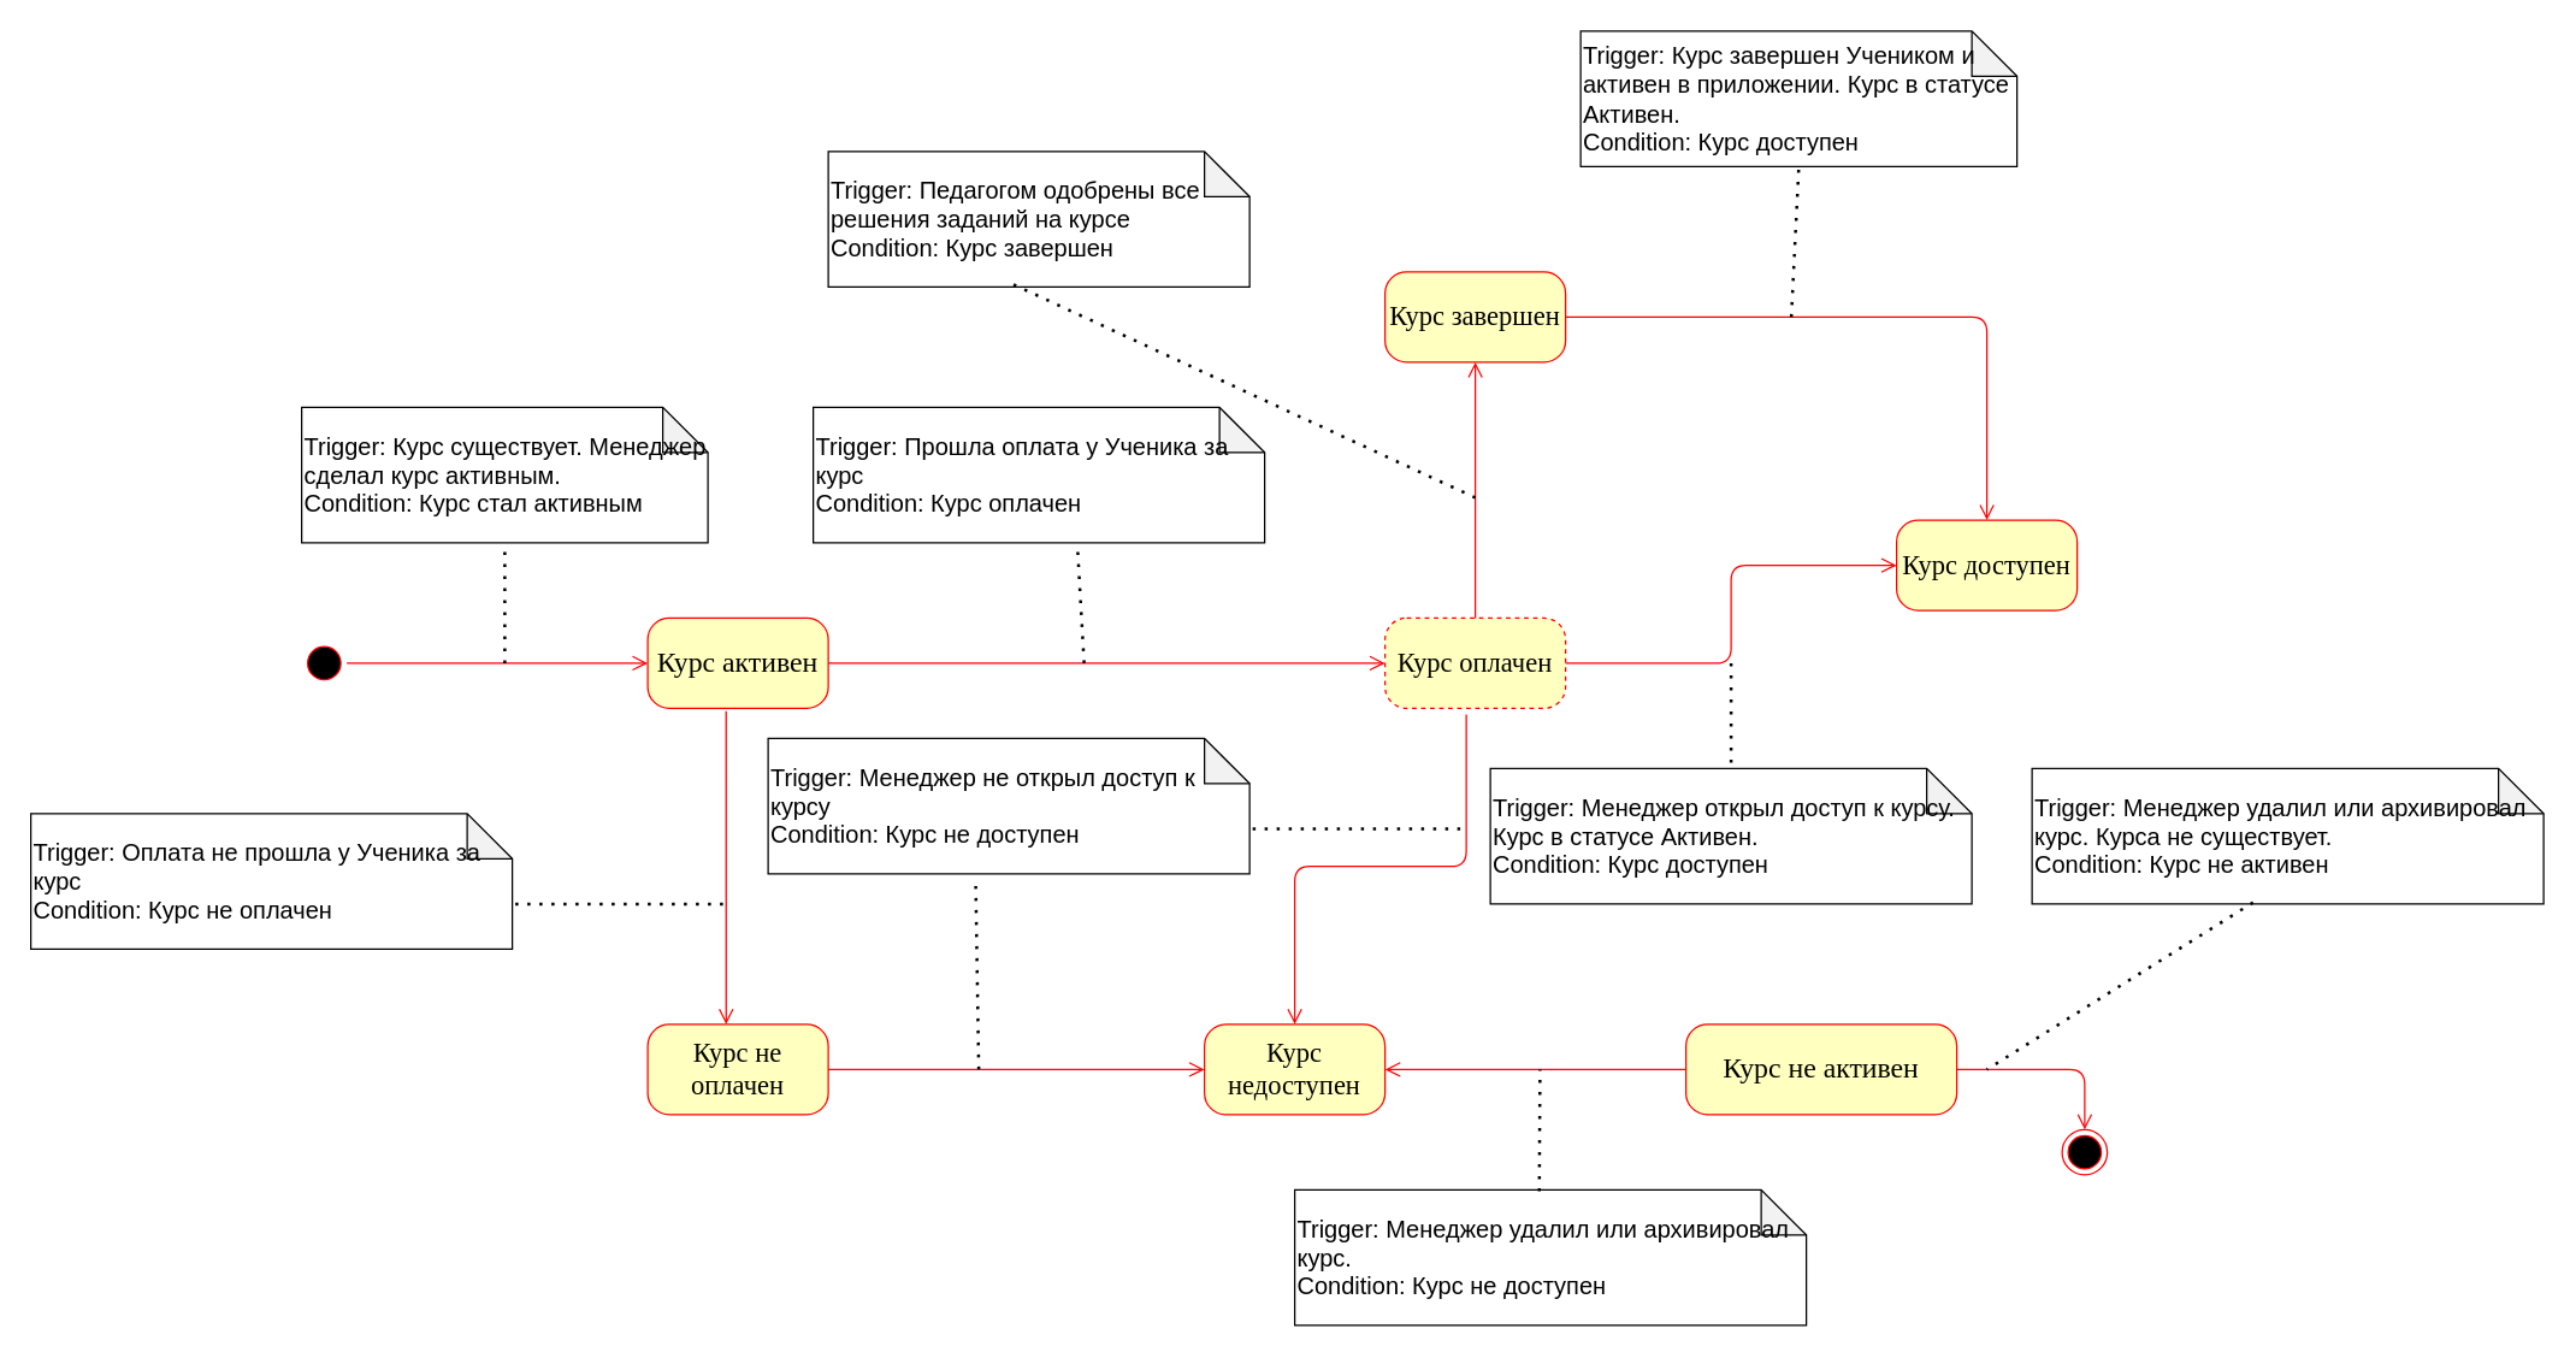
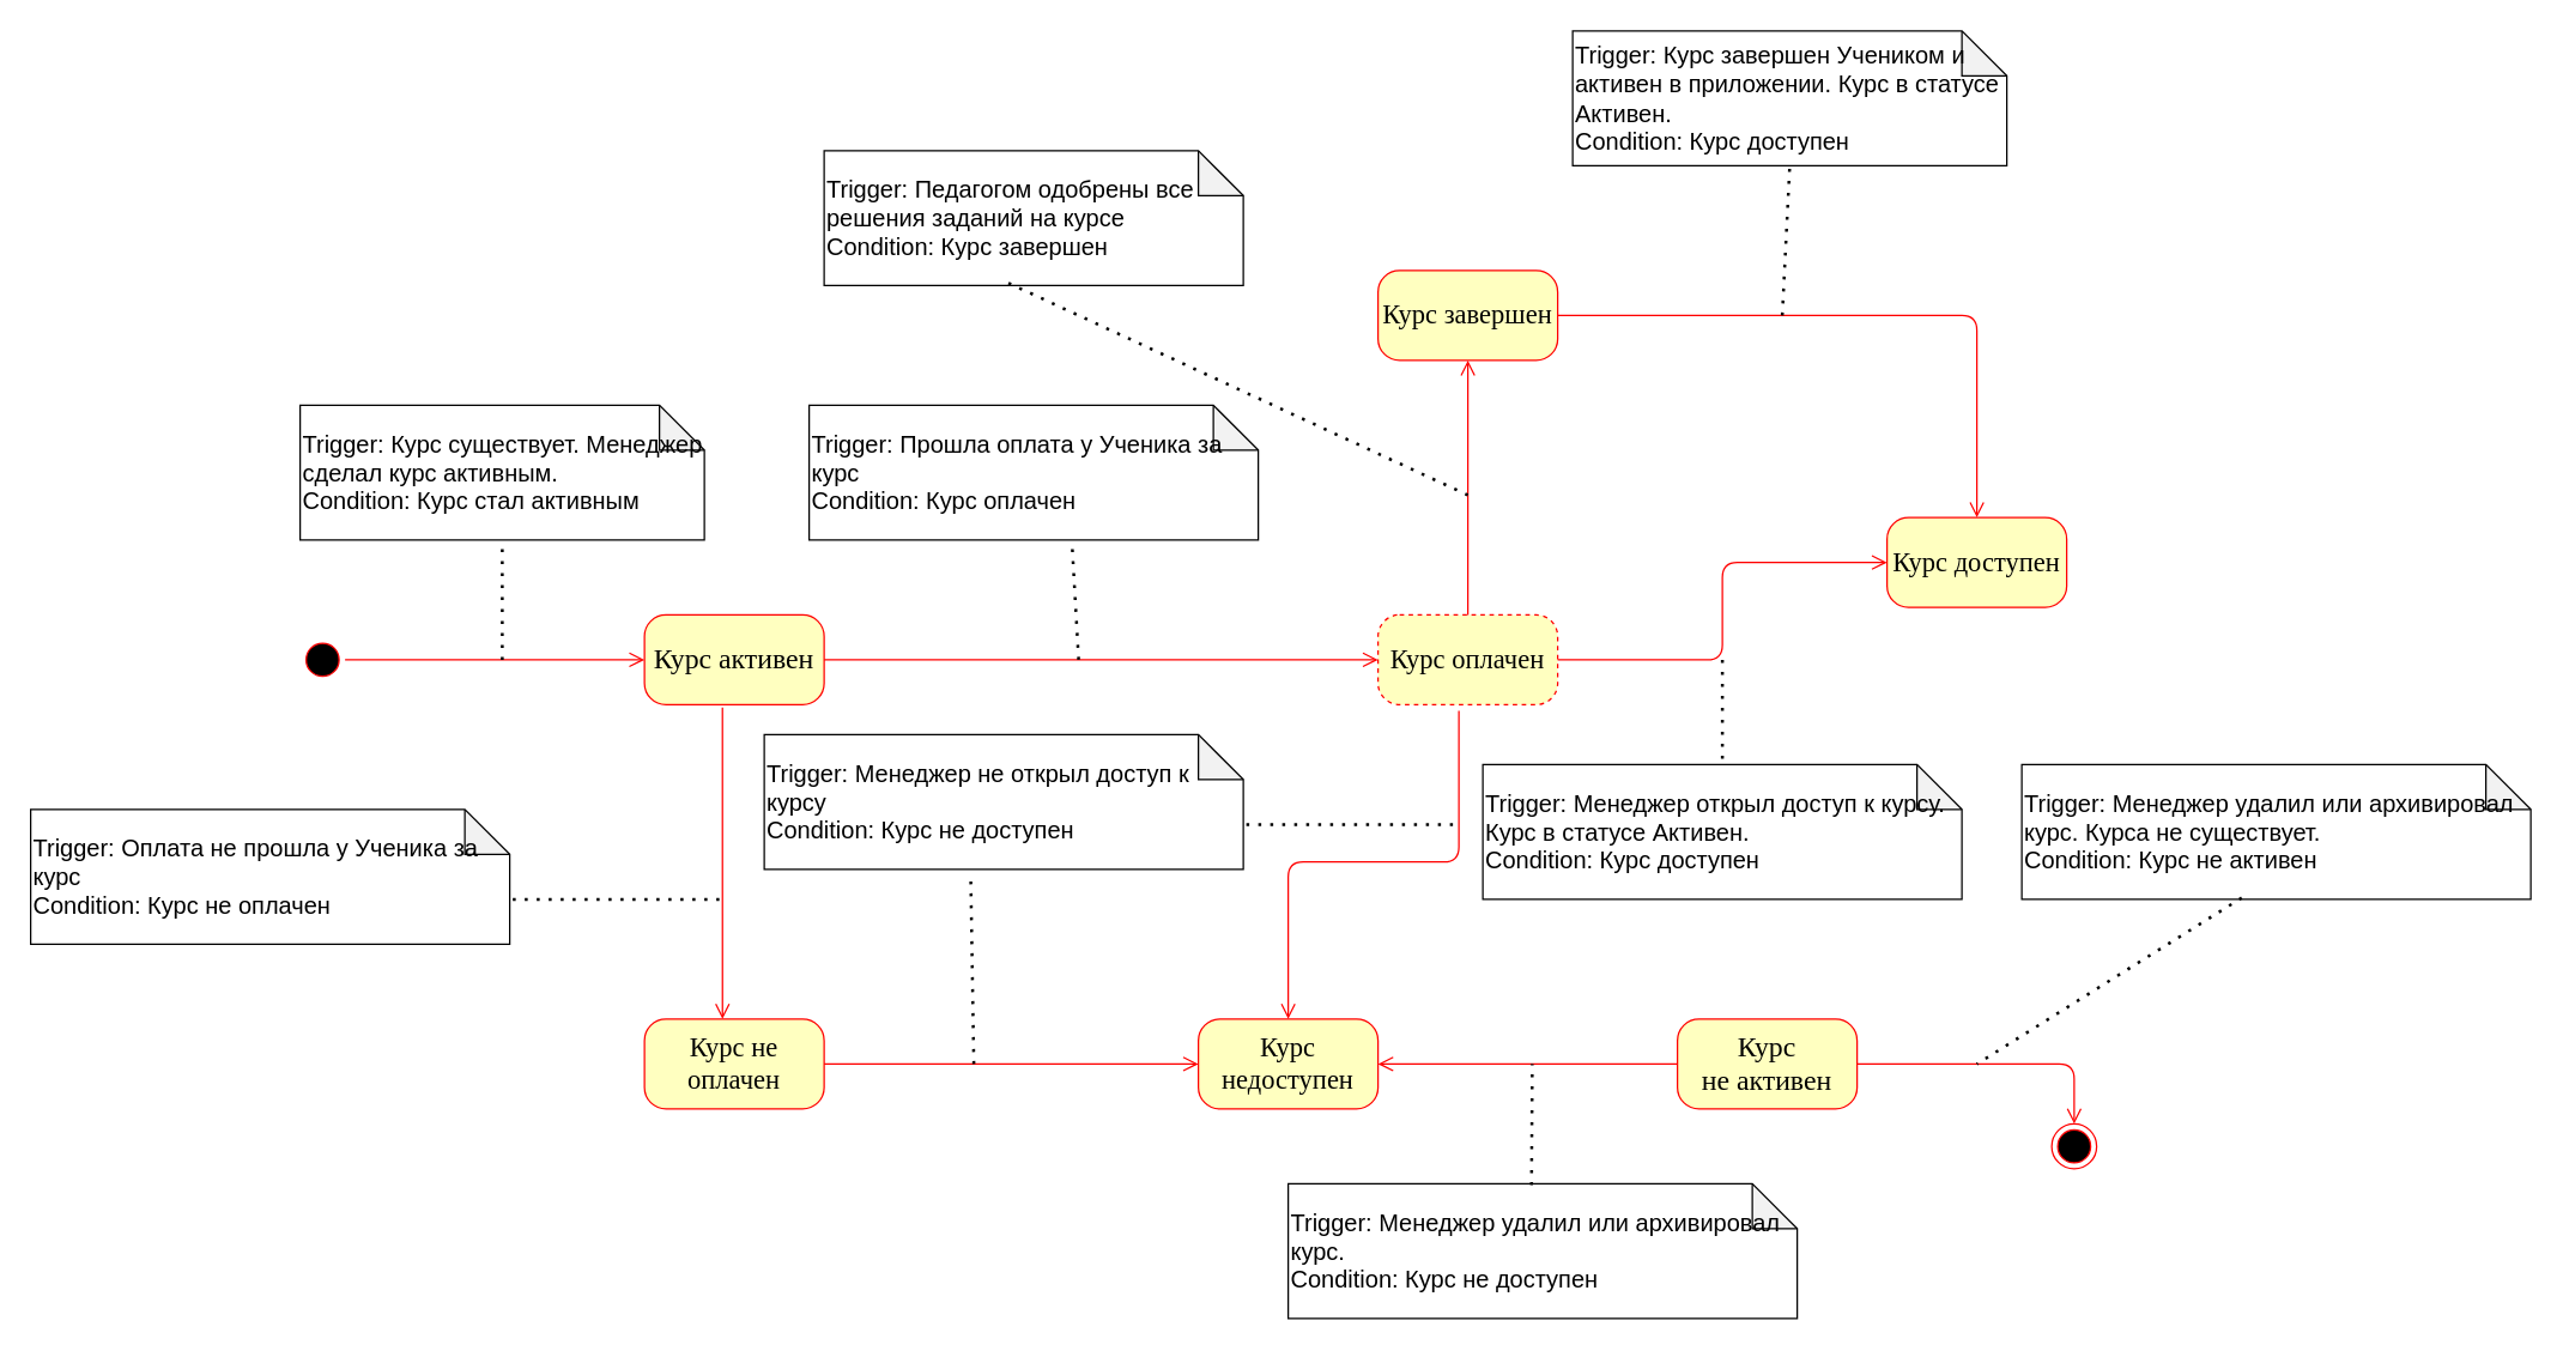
  <mxCell id="0" />
  <mxCell id="1" parent="0" />
  <mxCell id="2" value="" style="ellipse;html=1;shape=startState;fillColor=#000000;strokeColor=#ff0000;rounded=1;shadow=0;comic=0;labelBackgroundColor=none;fontFamily=Verdana;fontSize=12;fontColor=#000000;align=center;direction=south;" parent="1" vertex="1"><mxGeometry x="200" y="425" width="30" height="30" as="geometry" /></mxCell>
  <mxCell id="3" value="&lt;font style=&quot;font-size: 18px;&quot;&gt;Курс не оплачен&lt;/font&gt;" style="rounded=1;whiteSpace=wrap;html=1;arcSize=24;fillColor=#ffffc0;strokeColor=#ff0000;shadow=0;comic=0;labelBackgroundColor=none;fontFamily=Verdana;fontSize=12;fontColor=#000000;align=center;" parent="1" vertex="1"><mxGeometry x="430" y="680" width="120" height="60" as="geometry" /></mxCell>
  <mxCell id="4" value="&lt;font style=&quot;font-size: 19px;&quot;&gt;Курс активен&lt;/font&gt;" style="rounded=1;whiteSpace=wrap;html=1;arcSize=24;fillColor=#ffffc0;strokeColor=#ff0000;shadow=0;comic=0;labelBackgroundColor=none;fontFamily=Verdana;fontSize=12;fontColor=#000000;align=center;" parent="1" vertex="1"><mxGeometry x="430" y="410" width="120" height="60" as="geometry" /></mxCell>
  <mxCell id="5" value="&lt;font style=&quot;font-size: 18px;&quot;&gt;Курс оплачен&lt;/font&gt;" style="rounded=1;whiteSpace=wrap;html=1;arcSize=24;fillColor=#ffffc0;strokeColor=#ff0000;shadow=0;comic=0;labelBackgroundColor=none;fontFamily=Verdana;fontSize=12;fontColor=#000000;align=center;dashed=1;" parent="1" vertex="1"><mxGeometry x="920" y="410" width="120" height="60" as="geometry" /></mxCell>
  <mxCell id="6" style="edgeStyle=elbowEdgeStyle;html=1;exitX=1;exitY=0.5;entryX=0;entryY=0.5;labelBackgroundColor=none;endArrow=open;endSize=8;strokeColor=#ff0000;fontFamily=Verdana;fontSize=12;align=left;exitDx=0;exitDy=0;entryDx=0;entryDy=0;" parent="1" source="5" target="10" edge="1"><mxGeometry relative="1" as="geometry"><mxPoint x="1420" y="570" as="sourcePoint" /><mxPoint x="1270" y="570" as="targetPoint" /></mxGeometry></mxCell>
  <mxCell id="7" style="edgeStyle=orthogonalEdgeStyle;html=1;labelBackgroundColor=none;endArrow=open;endSize=8;strokeColor=#ff0000;fontFamily=Verdana;fontSize=12;align=left;" parent="1" source="2" target="4" edge="1"><mxGeometry relative="1" as="geometry" /></mxCell>
  <mxCell id="8" style="edgeStyle=orthogonalEdgeStyle;html=1;exitX=1;exitY=0.5;entryX=0;entryY=0.5;labelBackgroundColor=none;endArrow=open;endSize=8;strokeColor=#ff0000;fontFamily=Verdana;fontSize=12;align=left;exitDx=0;exitDy=0;entryDx=0;entryDy=0;" parent="1" source="4" target="5" edge="1"><mxGeometry relative="1" as="geometry"><mxPoint x="1260" y="500" as="sourcePoint" /><mxPoint x="1410" y="500" as="targetPoint" /></mxGeometry></mxCell>
  <mxCell id="9" value="&lt;font style=&quot;font-size: 18px;&quot;&gt;Курс завершен&lt;/font&gt;" style="rounded=1;whiteSpace=wrap;html=1;arcSize=24;fillColor=#ffffc0;strokeColor=#ff0000;shadow=0;comic=0;labelBackgroundColor=none;fontFamily=Verdana;fontSize=12;fontColor=#000000;align=center;" vertex="1" parent="1"><mxGeometry x="920" y="180" width="120" height="60" as="geometry" /></mxCell>
  <mxCell id="10" value="&lt;font style=&quot;font-size: 18px;&quot;&gt;Курс доступен&lt;/font&gt;" style="rounded=1;whiteSpace=wrap;html=1;arcSize=24;fillColor=#ffffc0;strokeColor=#ff0000;shadow=0;comic=0;labelBackgroundColor=none;fontFamily=Verdana;fontSize=12;fontColor=#000000;align=center;" vertex="1" parent="1"><mxGeometry x="1260" y="345" width="120" height="60" as="geometry" /></mxCell>
  <mxCell id="11" value="&lt;font style=&quot;font-size: 18px;&quot;&gt;Курс недоступен&lt;/font&gt;" style="rounded=1;whiteSpace=wrap;html=1;arcSize=24;fillColor=#ffffc0;strokeColor=#ff0000;shadow=0;comic=0;labelBackgroundColor=none;fontFamily=Verdana;fontSize=12;fontColor=#000000;align=center;" vertex="1" parent="1"><mxGeometry x="800" y="680" width="120" height="60" as="geometry" /></mxCell>
- <mxCell id="12" value="&lt;font style=&quot;font-size: 19px;&quot;&gt;Курс не&amp;nbsp;&lt;/font&gt;&lt;span style=&quot;font-size: 19px; background-color: initial;&quot;&gt;активен&lt;/span&gt;" style="rounded=1;whiteSpace=wrap;html=1;arcSize=24;fillColor=#ffffc0;strokeColor=#ff0000;shadow=0;comic=0;labelBackgroundColor=none;fontFamily=Verdana;fontSize=12;fontColor=#000000;align=center;" vertex="1" parent="1"><mxGeometry x="1120" y="680" width="180" height="60" as="geometry" /></mxCell>
+ <mxCell id="12" value="&lt;font style=&quot;font-size: 19px;&quot;&gt;Курс не&amp;nbsp;&lt;/font&gt;&lt;span style=&quot;font-size: 19px; background-color: initial;&quot;&gt;активен&lt;/span&gt;" style="rounded=1;whiteSpace=wrap;html=1;arcSize=24;fillColor=#ffffc0;strokeColor=#ff0000;shadow=0;comic=0;labelBackgroundColor=none;fontFamily=Verdana;fontSize=12;fontColor=#000000;align=center;" vertex="1" parent="1"><mxGeometry x="1120" y="680" width="120" height="60" as="geometry" /></mxCell>
  <mxCell id="13" value="" style="ellipse;html=1;shape=endState;fillColor=#000000;strokeColor=#ff0000;" vertex="1" parent="1"><mxGeometry x="1370" y="750" width="30" height="30" as="geometry" /></mxCell>
  <mxCell id="14" style="edgeStyle=orthogonalEdgeStyle;html=1;exitX=0.434;exitY=1.033;labelBackgroundColor=none;endArrow=open;endSize=8;strokeColor=#ff0000;fontFamily=Verdana;fontSize=12;align=left;exitDx=0;exitDy=0;exitPerimeter=0;" edge="1" parent="1" source="4" target="3"><mxGeometry relative="1" as="geometry"><mxPoint x="740" y="528.82" as="sourcePoint" /><mxPoint x="845" y="528.82" as="targetPoint" /><Array as="points"><mxPoint x="482" y="640" /><mxPoint x="482" y="640" /></Array></mxGeometry></mxCell>
  <mxCell id="15" style="edgeStyle=orthogonalEdgeStyle;html=1;exitX=1;exitY=0.5;entryX=0;entryY=0.5;labelBackgroundColor=none;endArrow=open;endSize=8;strokeColor=#ff0000;fontFamily=Verdana;fontSize=12;align=left;exitDx=0;exitDy=0;entryDx=0;entryDy=0;" edge="1" parent="1" source="3" target="11"><mxGeometry relative="1" as="geometry"><mxPoint x="1040" y="630" as="sourcePoint" /><mxPoint x="1145" y="630" as="targetPoint" /></mxGeometry></mxCell>
  <mxCell id="16" style="edgeStyle=orthogonalEdgeStyle;html=1;exitX=0.5;exitY=0;entryX=0.5;entryY=1;labelBackgroundColor=none;endArrow=open;endSize=8;strokeColor=#ff0000;fontFamily=Verdana;fontSize=12;align=left;exitDx=0;exitDy=0;entryDx=0;entryDy=0;" edge="1" parent="1" source="5" target="9"><mxGeometry relative="1" as="geometry"><mxPoint x="765" y="420" as="sourcePoint" /><mxPoint x="765" y="350" as="targetPoint" /></mxGeometry></mxCell>
  <mxCell id="17" style="edgeStyle=orthogonalEdgeStyle;html=1;exitX=0;exitY=0.5;entryX=1;entryY=0.5;labelBackgroundColor=none;endArrow=open;endSize=8;strokeColor=#ff0000;fontFamily=Verdana;fontSize=12;align=left;exitDx=0;exitDy=0;entryDx=0;entryDy=0;" edge="1" parent="1" source="12" target="11"><mxGeometry relative="1" as="geometry"><mxPoint x="1040" y="579.41" as="sourcePoint" /><mxPoint x="1150" y="579.41" as="targetPoint" /></mxGeometry></mxCell>
  <mxCell id="18" style="edgeStyle=elbowEdgeStyle;html=1;exitX=1;exitY=0.5;entryX=0.5;entryY=0;labelBackgroundColor=none;endArrow=open;endSize=8;strokeColor=#ff0000;fontFamily=Verdana;fontSize=12;align=left;exitDx=0;exitDy=0;entryDx=0;entryDy=0;" edge="1" parent="1" source="9" target="10"><mxGeometry relative="1" as="geometry"><mxPoint x="1100" y="339.41" as="sourcePoint" /><mxPoint x="1190" y="339.41" as="targetPoint" /><Array as="points"><mxPoint x="1320" y="300" /></Array></mxGeometry></mxCell>
  <mxCell id="19" style="edgeStyle=orthogonalEdgeStyle;html=1;exitX=1;exitY=0.5;labelBackgroundColor=none;endArrow=open;endSize=8;strokeColor=#ff0000;fontFamily=Verdana;fontSize=12;align=left;exitDx=0;exitDy=0;entryX=0.5;entryY=0;entryDx=0;entryDy=0;" edge="1" parent="1" source="12" target="13"><mxGeometry relative="1" as="geometry"><mxPoint x="1320" y="640" as="sourcePoint" /><mxPoint x="1330" y="580" as="targetPoint" /></mxGeometry></mxCell>
  <mxCell id="20" value="" style="endArrow=none;dashed=1;html=1;dashPattern=1 3;strokeWidth=2;rounded=0;" edge="1" parent="1" target="21"><mxGeometry width="50" height="50" relative="1" as="geometry"><mxPoint x="335" y="440" as="sourcePoint" /><mxPoint x="685.135" y="310" as="targetPoint" /></mxGeometry></mxCell>
  <mxCell id="21" value="&lt;font style=&quot;font-size: 16px;&quot;&gt;Trigger: Курс существует. Менеджер сделал курс активным.&lt;br&gt;Condition: Курс стал активным&lt;/font&gt;" style="shape=note;whiteSpace=wrap;html=1;backgroundOutline=1;darkOpacity=0.05;align=left;" vertex="1" parent="1"><mxGeometry x="200" y="270" width="270" height="90" as="geometry" /></mxCell>
  <mxCell id="22" value="&lt;font style=&quot;font-size: 16px;&quot;&gt;Trigger: Прошла оплата у Ученика за курс&lt;br&gt;Condition: Курс оплачен&lt;/font&gt;" style="shape=note;whiteSpace=wrap;html=1;backgroundOutline=1;darkOpacity=0.05;align=left;" vertex="1" parent="1"><mxGeometry x="540" y="270" width="300" height="90" as="geometry" /></mxCell>
  <mxCell id="23" value="" style="endArrow=none;dashed=1;html=1;dashPattern=1 3;strokeWidth=2;rounded=0;entryX=0.585;entryY=1.011;entryDx=0;entryDy=0;entryPerimeter=0;" edge="1" parent="1" target="22"><mxGeometry width="50" height="50" relative="1" as="geometry"><mxPoint x="720" y="440" as="sourcePoint" /><mxPoint x="990" y="220" as="targetPoint" /></mxGeometry></mxCell>
  <mxCell id="24" value="&lt;font style=&quot;font-size: 16px;&quot;&gt;Trigger: Педагогом одобрены все решения заданий на курсе&lt;br&gt;Condition: Курс завершен&lt;/font&gt;" style="shape=note;whiteSpace=wrap;html=1;backgroundOutline=1;darkOpacity=0.05;align=left;" vertex="1" parent="1"><mxGeometry x="550" y="100" width="280" height="90" as="geometry" /></mxCell>
  <mxCell id="25" value="" style="endArrow=none;dashed=1;html=1;dashPattern=1 3;strokeWidth=2;rounded=0;entryX=0.437;entryY=0.978;entryDx=0;entryDy=0;entryPerimeter=0;" edge="1" parent="1" target="24"><mxGeometry width="50" height="50" relative="1" as="geometry"><mxPoint x="980" y="330" as="sourcePoint" /><mxPoint x="788" y="361" as="targetPoint" /></mxGeometry></mxCell>
  <mxCell id="26" value="&lt;font style=&quot;font-size: 16px;&quot;&gt;Trigger: Курс завершен Учеником и активен в приложении. Курс в статусе Активен.&lt;br&gt;Condition: Курс доступен&lt;/font&gt;" style="shape=note;whiteSpace=wrap;html=1;backgroundOutline=1;darkOpacity=0.05;align=left;" vertex="1" parent="1"><mxGeometry x="1050" y="20" width="290" height="90" as="geometry" /></mxCell>
  <mxCell id="27" value="" style="endArrow=none;dashed=1;html=1;dashPattern=1 3;strokeWidth=2;rounded=0;entryX=0.5;entryY=1;entryDx=0;entryDy=0;entryPerimeter=0;" edge="1" parent="1" target="26"><mxGeometry width="50" height="50" relative="1" as="geometry"><mxPoint x="1190" y="210" as="sourcePoint" /><mxPoint x="688" y="198" as="targetPoint" /></mxGeometry></mxCell>
  <mxCell id="28" value="&lt;font style=&quot;font-size: 16px;&quot;&gt;Trigger: Оплата не прошла у Ученика за курс&lt;br&gt;Condition: Курс не оплачен&lt;/font&gt;" style="shape=note;whiteSpace=wrap;html=1;backgroundOutline=1;darkOpacity=0.05;align=left;" vertex="1" parent="1"><mxGeometry x="20" y="540" width="320" height="90" as="geometry" /></mxCell>
  <mxCell id="29" value="" style="endArrow=none;dashed=1;html=1;dashPattern=1 3;strokeWidth=2;rounded=0;entryX=0;entryY=0;entryDx=320;entryDy=60;entryPerimeter=0;" edge="1" parent="1" target="28"><mxGeometry width="50" height="50" relative="1" as="geometry"><mxPoint x="480" y="600" as="sourcePoint" /><mxPoint x="726" y="371" as="targetPoint" /></mxGeometry></mxCell>
  <mxCell id="30" value="&lt;font style=&quot;font-size: 16px;&quot;&gt;Trigger: Менеджер не открыл доступ к курсу&lt;br&gt;Condition: Курс не доступен&lt;/font&gt;" style="shape=note;whiteSpace=wrap;html=1;backgroundOutline=1;darkOpacity=0.05;align=left;" vertex="1" parent="1"><mxGeometry x="510" y="490" width="320" height="90" as="geometry" /></mxCell>
  <mxCell id="31" value="" style="endArrow=none;dashed=1;html=1;dashPattern=1 3;strokeWidth=2;rounded=0;entryX=0.431;entryY=1.044;entryDx=0;entryDy=0;entryPerimeter=0;" edge="1" parent="1" target="30"><mxGeometry width="50" height="50" relative="1" as="geometry"><mxPoint x="650" y="710" as="sourcePoint" /><mxPoint x="670" y="620" as="targetPoint" /></mxGeometry></mxCell>
  <mxCell id="32" value="&lt;font style=&quot;font-size: 16px;&quot;&gt;Trigger: Менеджер открыл доступ к курсу. Курс в статусе Активен.&lt;br&gt;Condition: Курс доступен&lt;/font&gt;" style="shape=note;whiteSpace=wrap;html=1;backgroundOutline=1;darkOpacity=0.05;align=left;" vertex="1" parent="1"><mxGeometry x="990" y="510" width="320" height="90" as="geometry" /></mxCell>
  <mxCell id="33" value="" style="endArrow=none;dashed=1;html=1;dashPattern=1 3;strokeWidth=2;rounded=0;" edge="1" parent="1" target="32"><mxGeometry width="50" height="50" relative="1" as="geometry"><mxPoint x="1150" y="440" as="sourcePoint" /><mxPoint x="1150" y="530" as="targetPoint" /></mxGeometry></mxCell>
  <mxCell id="34" value="" style="endArrow=none;dashed=1;html=1;dashPattern=1 3;strokeWidth=2;rounded=0;entryX=0;entryY=0;entryDx=320;entryDy=60;entryPerimeter=0;" edge="1" parent="1" target="30"><mxGeometry width="50" height="50" relative="1" as="geometry"><mxPoint x="970" y="550" as="sourcePoint" /><mxPoint x="658" y="634" as="targetPoint" /></mxGeometry></mxCell>
  <mxCell id="35" value="&lt;font style=&quot;font-size: 16px;&quot;&gt;Trigger: Менеджер удалил или архивировал курс.&lt;br&gt;Condition: Курс не доступен&lt;/font&gt;" style="shape=note;whiteSpace=wrap;html=1;backgroundOutline=1;darkOpacity=0.05;align=left;" vertex="1" parent="1"><mxGeometry x="860" y="790" width="340" height="90" as="geometry" /></mxCell>
  <mxCell id="36" value="" style="endArrow=none;dashed=1;html=1;dashPattern=1 3;strokeWidth=2;rounded=0;exitX=0.478;exitY=0.011;exitDx=0;exitDy=0;exitPerimeter=0;" edge="1" parent="1" source="35"><mxGeometry width="50" height="50" relative="1" as="geometry"><mxPoint x="1160" y="450" as="sourcePoint" /><mxPoint x="1023" y="710" as="targetPoint" /></mxGeometry></mxCell>
  <mxCell id="37" style="edgeStyle=orthogonalEdgeStyle;html=1;exitX=0.45;exitY=1.067;entryX=0.5;entryY=0;labelBackgroundColor=none;endArrow=open;endSize=8;strokeColor=#ff0000;fontFamily=Verdana;fontSize=12;align=left;exitDx=0;exitDy=0;entryDx=0;entryDy=0;exitPerimeter=0;" edge="1" parent="1" source="5" target="11"><mxGeometry relative="1" as="geometry"><mxPoint x="560" y="720" as="sourcePoint" /><mxPoint x="810" y="720" as="targetPoint" /></mxGeometry></mxCell>
  <mxCell id="38" value="&lt;font style=&quot;font-size: 16px;&quot;&gt;Trigger: Менеджер удалил или архивировал курс. Курса не существует.&lt;br&gt;Condition: Курс не активен&lt;/font&gt;" style="shape=note;whiteSpace=wrap;html=1;backgroundOutline=1;darkOpacity=0.05;align=left;" vertex="1" parent="1"><mxGeometry x="1350" y="510" width="340" height="90" as="geometry" /></mxCell>
  <mxCell id="39" value="" style="endArrow=none;dashed=1;html=1;dashPattern=1 3;strokeWidth=2;rounded=0;exitX=0.432;exitY=0.989;exitDx=0;exitDy=0;exitPerimeter=0;" edge="1" parent="1" source="38"><mxGeometry width="50" height="50" relative="1" as="geometry"><mxPoint x="1160" y="450" as="sourcePoint" /><mxPoint x="1320" y="710" as="targetPoint" /></mxGeometry></mxCell>
